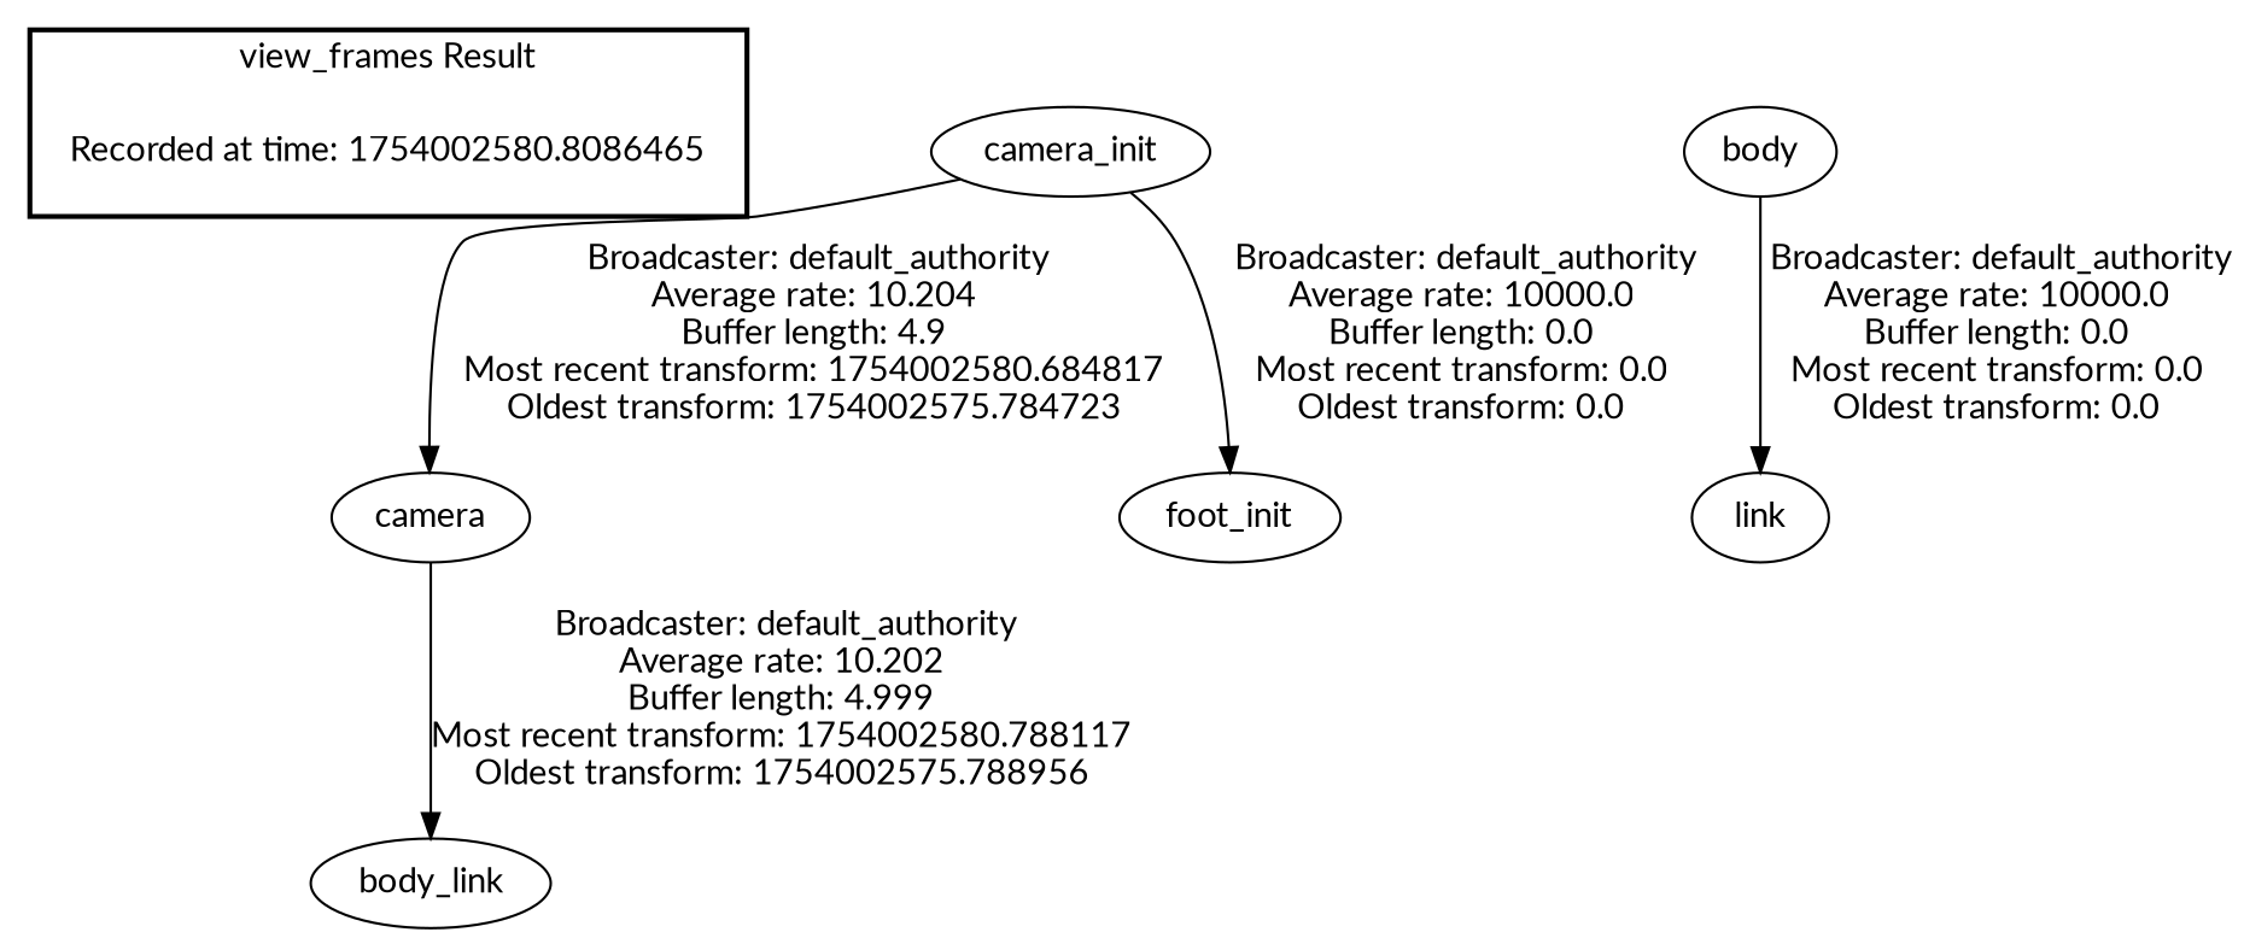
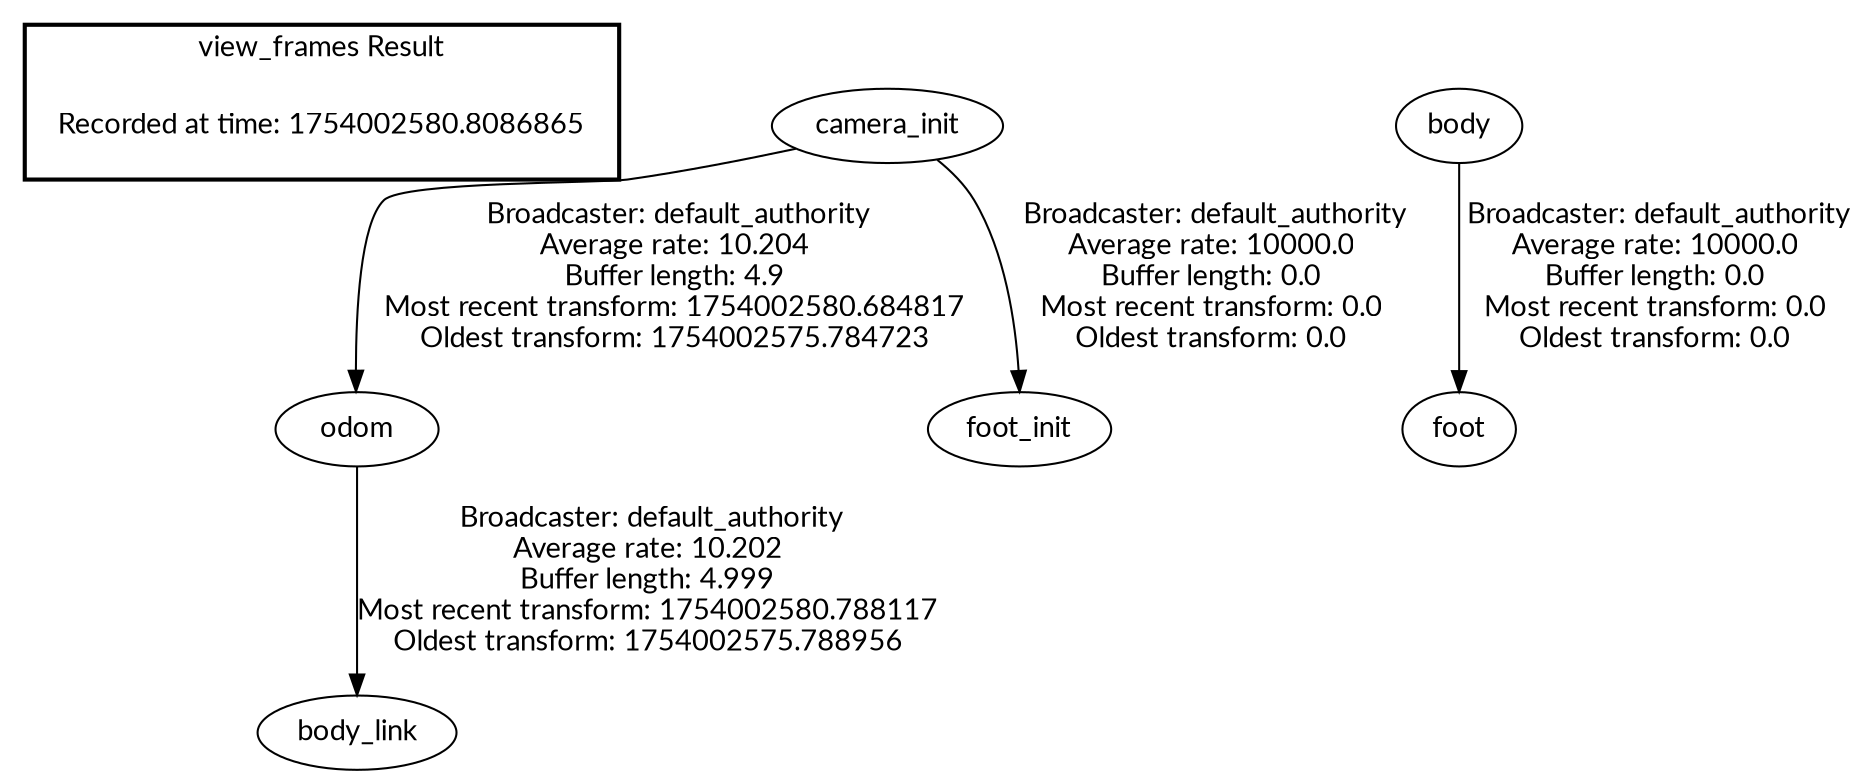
  digraph {
    fontname=Lato
    node [fontname=Lato]
    edge [fontname=Lato]
-   "Recorded at time: 1754002580.8086865" [shape=plaintext label="Recorded at time: 1754002580.8086465"]
-   odom [label=camera]
+   "Recorded at time: 1754002580.8086865" [shape=plaintext]
+   odom
    camera_init
    foot_init
    body
-   foot [label=link]
+   foot
    n7 [label=body_link]
    subgraph cluster_1 {
      color=black
      label="view_frames Result"
      style=bold
      "Recorded at time: 1754002580.8086865"
    }
    "Recorded at time: 1754002580.8086865" -> odom [style=invis]
    odom -> n7 [label=" Broadcaster: default_authority\nAverage rate: 10.202\nBuffer length: 4.999\nMost recent transform: 1754002580.788117\nOldest transform: 1754002575.788956\n"]
    camera_init -> odom [label=" Broadcaster: default_authority\nAverage rate: 10.204\nBuffer length: 4.9\nMost recent transform: 1754002580.684817\nOldest transform: 1754002575.784723\n"]
    camera_init -> foot_init [label=" Broadcaster: default_authority\nAverage rate: 10000.0\nBuffer length: 0.0\nMost recent transform: 0.0\nOldest transform: 0.0\n"]
    body -> foot [label=" Broadcaster: default_authority\nAverage rate: 10000.0\nBuffer length: 0.0\nMost recent transform: 0.0\nOldest transform: 0.0\n"]
  }
